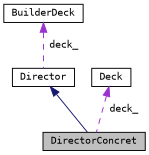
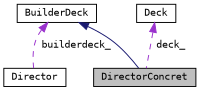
  digraph {
    fontname="DejaVu Sans Mono"
    node [color=black fillcolor=white fontname="DejaVu Sans Mono" fontsize=10 shape=record style=filled]
    edge [color=darkorchid3 dir=back fontname="DejaVu Sans Mono" fontsize=10 labelfontname=Helvetica labelfontsize=10 style=dashed]
    n1 [fillcolor=grey75 fontcolor=black height=0.2 label=DirectorConcret width=0.4]
    n2 [height=0.2 label=Director width=0.4]
    n3 [height=0.2 label=BuilderDeck width=0.4]
    n4 [height=0.2 label=Deck width=0.4]
-   n2 -> n1 [color=midnightblue style=solid]
-   n3 -> n2 [label=" deck_"]
+   n3 -> n1 [color=midnightblue style=solid]
+   n3 -> n2 [label=" builderdeck_"]
    n4 -> n1 [label=" deck_"]
  }
